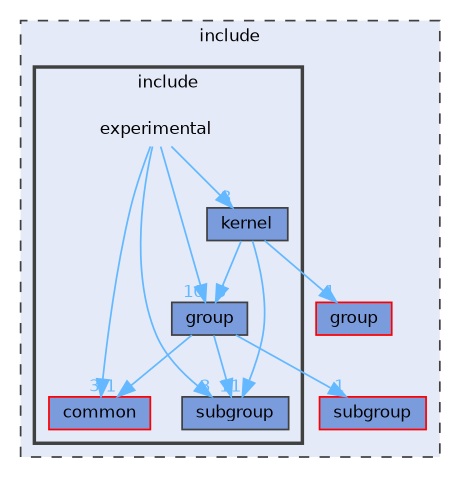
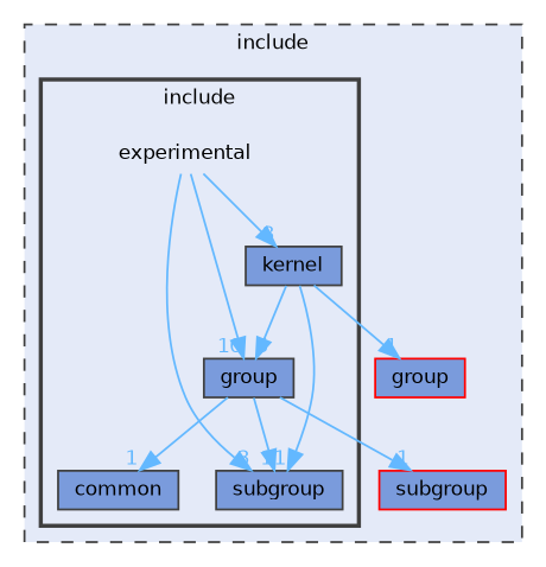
  digraph {
    compound=true
    node [fontname=Helvetica fontsize=10 shape=box color=grey25 fillcolor="#7a9bdc" style=filled]
    edge [color=steelblue1 fontcolor=steelblue1 fontname=Helvetica fontsize=10 headlabel=1 labeldistance=1.5 labelfontname=Helvetica labelfontsize=10]
    n1 [height=0.2 label=experimental shape=plaintext width=0.4 color="" fillcolor="" style=""]
-   n2 [color=red height=0.2 label=common width=0.4]
+   n2 [height=0.2 label=common width=0.4]
    n3 [height=0.2 label=group width=0.4]
    n4 [height=0.2 label=kernel width=0.4]
    n5 [height=0.2 label=subgroup width=0.4]
    n6 [color=red height=0.2 label=group width=0.4]
    n7 [color=red height=0.2 label=subgroup width=0.4]
    subgraph cluster_1 {
      bgcolor="#e4eaf8"
      fontname=Helvetica
      fontsize=10
      label=include
      pencolor=grey25
      style="filled,dashed"
      n6
      n7
      subgraph cluster_2 {
        bgcolor="#e4eaf8"
        fontname=Helvetica
        fontsize=10
        label=include
        pencolor=grey25
        style="filled,bold"
        n1
        n2
        n3
        n4
        n5
      }
    }
-   n1 -> n2 [headlabel=3]
    n1 -> n3 [headlabel=10]
    n1 -> n4 [headlabel=8]
    n1 -> n5 [headlabel=3]
    n3 -> n2
    n3 -> n5
    n3 -> n7
    n4 -> n3 [headlabel=5]
    n4 -> n5
    n4 -> n6
  }
